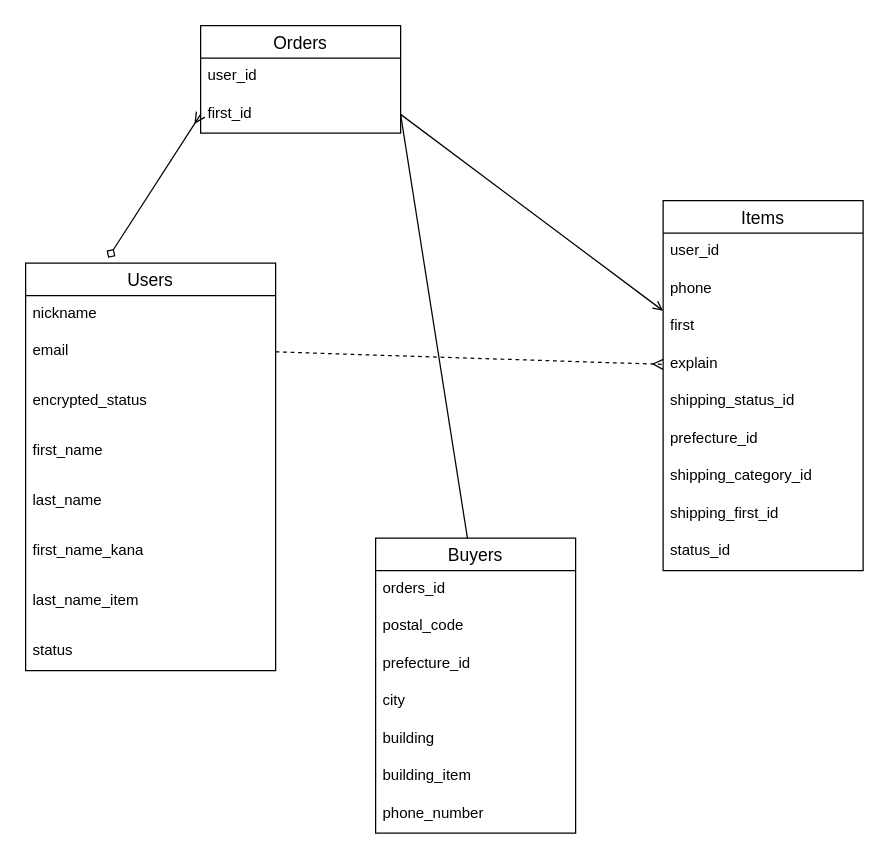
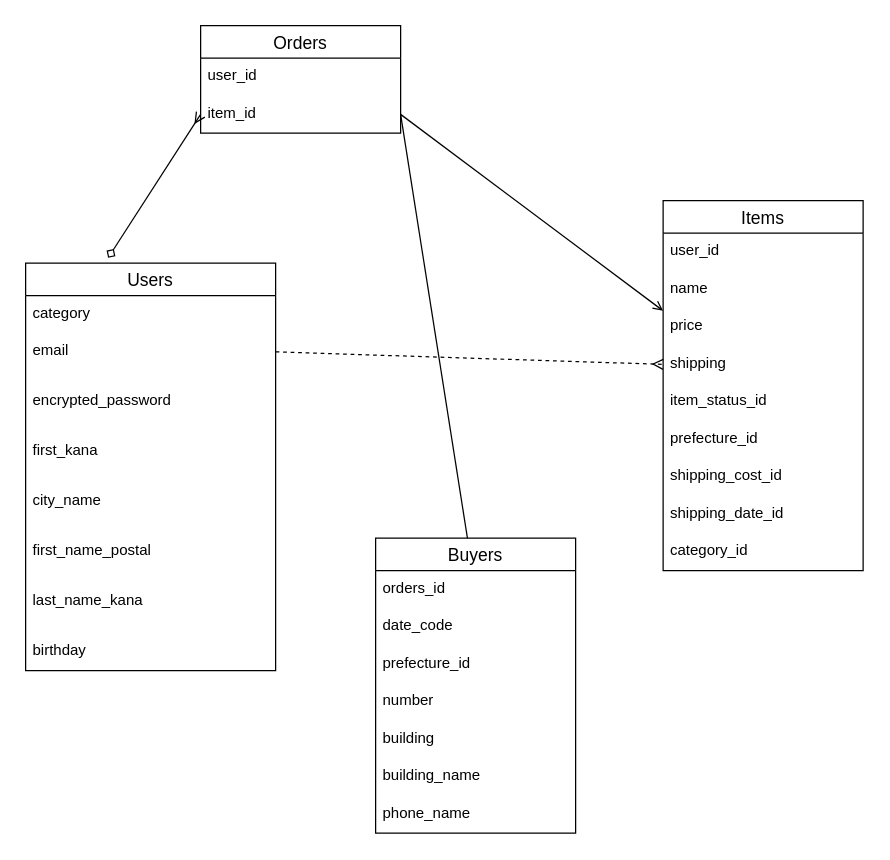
  <mxCell id="0" />
  <mxCell id="1" parent="0" />
  <mxCell id="2" value="Users" style="swimlane;fontStyle=0;childLayout=stackLayout;horizontal=1;startSize=26;horizontalStack=0;resizeParent=1;resizeParentMax=0;resizeLast=0;collapsible=1;marginBottom=0;align=center;fontSize=14;labelBorderColor=none;strokeColor=default;" vertex="1" parent="1"><mxGeometry x="20" y="210" width="200" height="326" as="geometry" /></mxCell>
- <mxCell id="3" value="nickname              " style="text;strokeColor=none;fillColor=none;spacingLeft=4;spacingRight=4;overflow=hidden;rotatable=0;points=[[0,0.5],[1,0.5]];portConstraint=eastwest;fontSize=12;labelBorderColor=none;" vertex="1" parent="2"><mxGeometry y="26" width="200" height="30" as="geometry" /></mxCell>
+ <mxCell id="3" value="category              " style="text;strokeColor=none;fillColor=none;spacingLeft=4;spacingRight=4;overflow=hidden;rotatable=0;points=[[0,0.5],[1,0.5]];portConstraint=eastwest;fontSize=12;labelBorderColor=none;" vertex="1" parent="2"><mxGeometry y="26" width="200" height="30" as="geometry" /></mxCell>
  <mxCell id="4" value="email                       " style="text;strokeColor=none;fillColor=none;spacingLeft=4;spacingRight=4;overflow=hidden;rotatable=0;points=[[0,0.5],[1,0.5]];portConstraint=eastwest;fontSize=12;labelBorderColor=none;" vertex="1" parent="2"><mxGeometry y="56" width="200" height="30" as="geometry" /></mxCell>
  <mxCell id="5" value="" style="line;strokeWidth=1;rotatable=0;dashed=0;labelPosition=right;align=left;verticalAlign=middle;spacingTop=0;spacingLeft=6;points=[];portConstraint=eastwest;labelBorderColor=none;strokeColor=none;" vertex="1" parent="2"><mxGeometry y="86" width="200" height="10" as="geometry" /></mxCell>
- <mxCell id="6" value="encrypted_status                " style="text;strokeColor=none;fillColor=none;spacingLeft=4;spacingRight=4;overflow=hidden;rotatable=0;points=[[0,0.5],[1,0.5]];portConstraint=eastwest;fontSize=12;labelBorderColor=none;" vertex="1" parent="2"><mxGeometry y="96" width="200" height="30" as="geometry" /></mxCell>
+ <mxCell id="6" value="encrypted_password                " style="text;strokeColor=none;fillColor=none;spacingLeft=4;spacingRight=4;overflow=hidden;rotatable=0;points=[[0,0.5],[1,0.5]];portConstraint=eastwest;fontSize=12;labelBorderColor=none;" vertex="1" parent="2"><mxGeometry y="96" width="200" height="30" as="geometry" /></mxCell>
  <mxCell id="7" value="" style="line;strokeWidth=1;rotatable=0;dashed=0;labelPosition=right;align=left;verticalAlign=middle;spacingTop=0;spacingLeft=6;points=[];portConstraint=eastwest;labelBorderColor=none;strokeColor=none;" vertex="1" parent="2"><mxGeometry y="126" width="200" height="10" as="geometry" /></mxCell>
- <mxCell id="8" value="first_name               " style="text;strokeColor=none;fillColor=none;spacingLeft=4;spacingRight=4;overflow=hidden;rotatable=0;points=[[0,0.5],[1,0.5]];portConstraint=eastwest;fontSize=12;labelBorderColor=none;" vertex="1" parent="2"><mxGeometry y="136" width="200" height="30" as="geometry" /></mxCell>
+ <mxCell id="8" value="first_kana               " style="text;strokeColor=none;fillColor=none;spacingLeft=4;spacingRight=4;overflow=hidden;rotatable=0;points=[[0,0.5],[1,0.5]];portConstraint=eastwest;fontSize=12;labelBorderColor=none;" vertex="1" parent="2"><mxGeometry y="136" width="200" height="30" as="geometry" /></mxCell>
  <mxCell id="9" value="" style="line;strokeWidth=1;rotatable=0;dashed=0;labelPosition=right;align=left;verticalAlign=middle;spacingTop=0;spacingLeft=6;points=[];portConstraint=eastwest;labelBorderColor=none;strokeColor=none;" vertex="1" parent="2"><mxGeometry y="166" width="200" height="10" as="geometry" /></mxCell>
- <mxCell id="10" value="last_name                 " style="text;strokeColor=none;fillColor=none;spacingLeft=4;spacingRight=4;overflow=hidden;rotatable=0;points=[[0,0.5],[1,0.5]];portConstraint=eastwest;fontSize=12;labelBorderColor=none;" vertex="1" parent="2"><mxGeometry y="176" width="200" height="30" as="geometry" /></mxCell>
+ <mxCell id="10" value="city_name                 " style="text;strokeColor=none;fillColor=none;spacingLeft=4;spacingRight=4;overflow=hidden;rotatable=0;points=[[0,0.5],[1,0.5]];portConstraint=eastwest;fontSize=12;labelBorderColor=none;" vertex="1" parent="2"><mxGeometry y="176" width="200" height="30" as="geometry" /></mxCell>
  <mxCell id="11" value="" style="line;strokeWidth=1;rotatable=0;dashed=0;labelPosition=right;align=left;verticalAlign=middle;spacingTop=0;spacingLeft=6;points=[];portConstraint=eastwest;labelBorderColor=none;strokeColor=none;" vertex="1" parent="2"><mxGeometry y="206" width="200" height="10" as="geometry" /></mxCell>
- <mxCell id="12" value="first_name_kana    " style="text;strokeColor=none;fillColor=none;spacingLeft=4;spacingRight=4;overflow=hidden;rotatable=0;points=[[0,0.5],[1,0.5]];portConstraint=eastwest;fontSize=12;labelBorderColor=none;" vertex="1" parent="2"><mxGeometry y="216" width="200" height="30" as="geometry" /></mxCell>
+ <mxCell id="12" value="first_name_postal    " style="text;strokeColor=none;fillColor=none;spacingLeft=4;spacingRight=4;overflow=hidden;rotatable=0;points=[[0,0.5],[1,0.5]];portConstraint=eastwest;fontSize=12;labelBorderColor=none;" vertex="1" parent="2"><mxGeometry y="216" width="200" height="30" as="geometry" /></mxCell>
  <mxCell id="13" value="" style="line;strokeWidth=1;rotatable=0;dashed=0;labelPosition=right;align=left;verticalAlign=middle;spacingTop=0;spacingLeft=6;points=[];portConstraint=eastwest;labelBorderColor=none;strokeColor=none;" vertex="1" parent="2"><mxGeometry y="246" width="200" height="10" as="geometry" /></mxCell>
- <mxCell id="14" value="last_name_item" style="text;strokeColor=none;fillColor=none;spacingLeft=4;spacingRight=4;overflow=hidden;rotatable=0;points=[[0,0.5],[1,0.5]];portConstraint=eastwest;fontSize=12;labelBorderColor=none;" vertex="1" parent="2"><mxGeometry y="256" width="200" height="30" as="geometry" /></mxCell>
+ <mxCell id="14" value="last_name_kana" style="text;strokeColor=none;fillColor=none;spacingLeft=4;spacingRight=4;overflow=hidden;rotatable=0;points=[[0,0.5],[1,0.5]];portConstraint=eastwest;fontSize=12;labelBorderColor=none;" vertex="1" parent="2"><mxGeometry y="256" width="200" height="30" as="geometry" /></mxCell>
  <mxCell id="15" value="" style="line;strokeWidth=1;rotatable=0;dashed=0;labelPosition=right;align=left;verticalAlign=middle;spacingTop=0;spacingLeft=6;points=[];portConstraint=eastwest;labelBorderColor=none;strokeColor=none;" vertex="1" parent="2"><mxGeometry y="286" width="200" height="10" as="geometry" /></mxCell>
- <mxCell id="16" value="status" style="text;strokeColor=none;fillColor=none;spacingLeft=4;spacingRight=4;overflow=hidden;rotatable=0;points=[[0,0.5],[1,0.5]];portConstraint=eastwest;fontSize=12;labelBorderColor=none;" vertex="1" parent="2"><mxGeometry y="296" width="200" height="30" as="geometry" /></mxCell>
+ <mxCell id="16" value="birthday" style="text;strokeColor=none;fillColor=none;spacingLeft=4;spacingRight=4;overflow=hidden;rotatable=0;points=[[0,0.5],[1,0.5]];portConstraint=eastwest;fontSize=12;labelBorderColor=none;" vertex="1" parent="2"><mxGeometry y="296" width="200" height="30" as="geometry" /></mxCell>
  <mxCell id="17" value="Items" style="swimlane;fontStyle=0;childLayout=stackLayout;horizontal=1;startSize=26;horizontalStack=0;resizeParent=1;resizeParentMax=0;resizeLast=0;collapsible=1;marginBottom=0;align=center;fontSize=14;labelBorderColor=none;strokeColor=default;" vertex="1" parent="1"><mxGeometry x="530" y="160" width="160" height="296" as="geometry" /></mxCell>
  <mxCell id="18" value="user_id" style="text;strokeColor=none;fillColor=none;spacingLeft=4;spacingRight=4;overflow=hidden;rotatable=0;points=[[0,0.5],[1,0.5]];portConstraint=eastwest;fontSize=12;labelBorderColor=none;" vertex="1" parent="17"><mxGeometry y="26" width="160" height="30" as="geometry" /></mxCell>
- <mxCell id="19" value="phone" style="text;strokeColor=none;fillColor=none;spacingLeft=4;spacingRight=4;overflow=hidden;rotatable=0;points=[[0,0.5],[1,0.5]];portConstraint=eastwest;fontSize=12;labelBorderColor=none;" vertex="1" parent="17"><mxGeometry y="56" width="160" height="30" as="geometry" /></mxCell>
- <mxCell id="20" value="first" style="text;strokeColor=none;fillColor=none;spacingLeft=4;spacingRight=4;overflow=hidden;rotatable=0;points=[[0,0.5],[1,0.5]];portConstraint=eastwest;fontSize=12;labelBorderColor=none;" vertex="1" parent="17"><mxGeometry y="86" width="160" height="30" as="geometry" /></mxCell>
- <mxCell id="21" value="explain" style="text;strokeColor=none;fillColor=none;spacingLeft=4;spacingRight=4;overflow=hidden;rotatable=0;points=[[0,0.5],[1,0.5]];portConstraint=eastwest;fontSize=12;labelBorderColor=none;" vertex="1" parent="17"><mxGeometry y="116" width="160" height="30" as="geometry" /></mxCell>
- <mxCell id="22" value="shipping_status_id" style="text;strokeColor=none;fillColor=none;spacingLeft=4;spacingRight=4;overflow=hidden;rotatable=0;points=[[0,0.5],[1,0.5]];portConstraint=eastwest;fontSize=12;labelBorderColor=none;" vertex="1" parent="17"><mxGeometry y="146" width="160" height="30" as="geometry" /></mxCell>
+ <mxCell id="19" value="name" style="text;strokeColor=none;fillColor=none;spacingLeft=4;spacingRight=4;overflow=hidden;rotatable=0;points=[[0,0.5],[1,0.5]];portConstraint=eastwest;fontSize=12;labelBorderColor=none;" vertex="1" parent="17"><mxGeometry y="56" width="160" height="30" as="geometry" /></mxCell>
+ <mxCell id="20" value="price" style="text;strokeColor=none;fillColor=none;spacingLeft=4;spacingRight=4;overflow=hidden;rotatable=0;points=[[0,0.5],[1,0.5]];portConstraint=eastwest;fontSize=12;labelBorderColor=none;" vertex="1" parent="17"><mxGeometry y="86" width="160" height="30" as="geometry" /></mxCell>
+ <mxCell id="21" value="shipping" style="text;strokeColor=none;fillColor=none;spacingLeft=4;spacingRight=4;overflow=hidden;rotatable=0;points=[[0,0.5],[1,0.5]];portConstraint=eastwest;fontSize=12;labelBorderColor=none;" vertex="1" parent="17"><mxGeometry y="116" width="160" height="30" as="geometry" /></mxCell>
+ <mxCell id="22" value="item_status_id" style="text;strokeColor=none;fillColor=none;spacingLeft=4;spacingRight=4;overflow=hidden;rotatable=0;points=[[0,0.5],[1,0.5]];portConstraint=eastwest;fontSize=12;labelBorderColor=none;" vertex="1" parent="17"><mxGeometry y="146" width="160" height="30" as="geometry" /></mxCell>
  <mxCell id="23" value="prefecture_id" style="text;strokeColor=none;fillColor=none;spacingLeft=4;spacingRight=4;overflow=hidden;rotatable=0;points=[[0,0.5],[1,0.5]];portConstraint=eastwest;fontSize=12;labelBorderColor=none;" vertex="1" parent="17"><mxGeometry y="176" width="160" height="30" as="geometry" /></mxCell>
- <mxCell id="24" value="shipping_category_id" style="text;strokeColor=none;fillColor=none;spacingLeft=4;spacingRight=4;overflow=hidden;rotatable=0;points=[[0,0.5],[1,0.5]];portConstraint=eastwest;fontSize=12;labelBorderColor=none;" vertex="1" parent="17"><mxGeometry y="206" width="160" height="30" as="geometry" /></mxCell>
- <mxCell id="25" value="shipping_first_id" style="text;strokeColor=none;fillColor=none;spacingLeft=4;spacingRight=4;overflow=hidden;rotatable=0;points=[[0,0.5],[1,0.5]];portConstraint=eastwest;fontSize=12;labelBorderColor=none;" vertex="1" parent="17"><mxGeometry y="236" width="160" height="30" as="geometry" /></mxCell>
- <mxCell id="26" value="status_id" style="text;strokeColor=none;fillColor=none;spacingLeft=4;spacingRight=4;overflow=hidden;rotatable=0;points=[[0,0.5],[1,0.5]];portConstraint=eastwest;fontSize=12;labelBorderColor=none;" vertex="1" parent="17"><mxGeometry y="266" width="160" height="30" as="geometry" /></mxCell>
+ <mxCell id="24" value="shipping_cost_id" style="text;strokeColor=none;fillColor=none;spacingLeft=4;spacingRight=4;overflow=hidden;rotatable=0;points=[[0,0.5],[1,0.5]];portConstraint=eastwest;fontSize=12;labelBorderColor=none;" vertex="1" parent="17"><mxGeometry y="206" width="160" height="30" as="geometry" /></mxCell>
+ <mxCell id="25" value="shipping_date_id" style="text;strokeColor=none;fillColor=none;spacingLeft=4;spacingRight=4;overflow=hidden;rotatable=0;points=[[0,0.5],[1,0.5]];portConstraint=eastwest;fontSize=12;labelBorderColor=none;" vertex="1" parent="17"><mxGeometry y="236" width="160" height="30" as="geometry" /></mxCell>
+ <mxCell id="26" value="category_id" style="text;strokeColor=none;fillColor=none;spacingLeft=4;spacingRight=4;overflow=hidden;rotatable=0;points=[[0,0.5],[1,0.5]];portConstraint=eastwest;fontSize=12;labelBorderColor=none;" vertex="1" parent="17"><mxGeometry y="266" width="160" height="30" as="geometry" /></mxCell>
  <mxCell id="27" value="Orders" style="swimlane;fontStyle=0;childLayout=stackLayout;horizontal=1;startSize=26;horizontalStack=0;resizeParent=1;resizeParentMax=0;resizeLast=0;collapsible=1;marginBottom=0;align=center;fontSize=14;labelBorderColor=none;strokeColor=default;" vertex="1" parent="1"><mxGeometry x="160" y="20" width="160" height="86" as="geometry" /></mxCell>
  <mxCell id="28" value="user_id" style="text;strokeColor=none;fillColor=none;spacingLeft=4;spacingRight=4;overflow=hidden;rotatable=0;points=[[0,0.5],[1,0.5]];portConstraint=eastwest;fontSize=12;labelBorderColor=none;" vertex="1" parent="27"><mxGeometry y="26" width="160" height="30" as="geometry" /></mxCell>
- <mxCell id="29" value="first_id" style="text;strokeColor=none;fillColor=none;spacingLeft=4;spacingRight=4;overflow=hidden;rotatable=0;points=[[0,0.5],[1,0.5]];portConstraint=eastwest;fontSize=12;labelBorderColor=none;" vertex="1" parent="27"><mxGeometry y="56" width="160" height="30" as="geometry" /></mxCell>
+ <mxCell id="29" value="item_id" style="text;strokeColor=none;fillColor=none;spacingLeft=4;spacingRight=4;overflow=hidden;rotatable=0;points=[[0,0.5],[1,0.5]];portConstraint=eastwest;fontSize=12;labelBorderColor=none;" vertex="1" parent="27"><mxGeometry y="56" width="160" height="30" as="geometry" /></mxCell>
  <mxCell id="30" style="edgeStyle=none;rounded=1;jumpSize=6;html=1;exitX=0;exitY=0.5;exitDx=0;exitDy=0;entryX=0.33;entryY=-0.013;entryDx=0;entryDy=0;entryPerimeter=0;endArrow=diamond;endFill=0;startSize=6;targetPerimeterSpacing=0;strokeColor=default;strokeWidth=1;startArrow=ERmany;startFill=0;" edge="1" parent="1" source="29" target="2"><mxGeometry relative="1" as="geometry" /></mxCell>
  <mxCell id="31" style="edgeStyle=none;rounded=1;jumpSize=6;html=1;exitX=1;exitY=0.5;exitDx=0;exitDy=0;startArrow=none;startFill=0;endArrow=open;endFill=0;startSize=6;targetPerimeterSpacing=0;strokeColor=default;strokeWidth=1;" edge="1" parent="1" source="29" target="17"><mxGeometry relative="1" as="geometry" /></mxCell>
  <mxCell id="32" style="edgeStyle=none;rounded=1;jumpSize=6;html=1;exitX=1;exitY=0.5;exitDx=0;exitDy=0;startArrow=none;startFill=0;endArrow=none;endFill=0;startSize=6;targetPerimeterSpacing=0;strokeColor=default;strokeWidth=1;" edge="1" parent="1" source="29"><mxGeometry relative="1" as="geometry"><mxPoint x="373.761" y="432" as="targetPoint" /></mxGeometry></mxCell>
  <mxCell id="33" style="edgeStyle=none;rounded=1;jumpSize=6;html=1;exitX=1;exitY=0.5;exitDx=0;exitDy=0;entryX=0;entryY=0.5;entryDx=0;entryDy=0;startArrow=none;startFill=0;endArrow=ERmany;endFill=0;startSize=6;targetPerimeterSpacing=0;strokeColor=default;strokeWidth=1;dashed=1;" edge="1" parent="1" source="4" target="21"><mxGeometry relative="1" as="geometry" /></mxCell>
  <mxCell id="34" value="Buyers" style="swimlane;fontStyle=0;childLayout=stackLayout;horizontal=1;startSize=26;horizontalStack=0;resizeParent=1;resizeParentMax=0;resizeLast=0;collapsible=1;marginBottom=0;align=center;fontSize=14;labelBorderColor=none;strokeColor=default;" vertex="1" parent="1"><mxGeometry x="300" y="430" width="160" height="236" as="geometry" /></mxCell>
  <mxCell id="35" value="orders_id" style="text;strokeColor=none;fillColor=none;spacingLeft=4;spacingRight=4;overflow=hidden;rotatable=0;points=[[0,0.5],[1,0.5]];portConstraint=eastwest;fontSize=12;labelBorderColor=none;" vertex="1" parent="34"><mxGeometry y="26" width="160" height="30" as="geometry" /></mxCell>
- <mxCell id="36" value="postal_code" style="text;strokeColor=none;fillColor=none;spacingLeft=4;spacingRight=4;overflow=hidden;rotatable=0;points=[[0,0.5],[1,0.5]];portConstraint=eastwest;fontSize=12;labelBorderColor=none;" vertex="1" parent="34"><mxGeometry y="56" width="160" height="30" as="geometry" /></mxCell>
+ <mxCell id="36" value="date_code" style="text;strokeColor=none;fillColor=none;spacingLeft=4;spacingRight=4;overflow=hidden;rotatable=0;points=[[0,0.5],[1,0.5]];portConstraint=eastwest;fontSize=12;labelBorderColor=none;" vertex="1" parent="34"><mxGeometry y="56" width="160" height="30" as="geometry" /></mxCell>
  <mxCell id="37" value="prefecture_id" style="text;strokeColor=none;fillColor=none;spacingLeft=4;spacingRight=4;overflow=hidden;rotatable=0;points=[[0,0.5],[1,0.5]];portConstraint=eastwest;fontSize=12;labelBorderColor=none;" vertex="1" parent="34"><mxGeometry y="86" width="160" height="30" as="geometry" /></mxCell>
- <mxCell id="38" value="city" style="text;strokeColor=none;fillColor=none;spacingLeft=4;spacingRight=4;overflow=hidden;rotatable=0;points=[[0,0.5],[1,0.5]];portConstraint=eastwest;fontSize=12;labelBorderColor=none;" vertex="1" parent="34"><mxGeometry y="116" width="160" height="30" as="geometry" /></mxCell>
+ <mxCell id="38" value="number" style="text;strokeColor=none;fillColor=none;spacingLeft=4;spacingRight=4;overflow=hidden;rotatable=0;points=[[0,0.5],[1,0.5]];portConstraint=eastwest;fontSize=12;labelBorderColor=none;" vertex="1" parent="34"><mxGeometry y="116" width="160" height="30" as="geometry" /></mxCell>
  <mxCell id="39" value="building" style="text;strokeColor=none;fillColor=none;spacingLeft=4;spacingRight=4;overflow=hidden;rotatable=0;points=[[0,0.5],[1,0.5]];portConstraint=eastwest;fontSize=12;labelBorderColor=none;" vertex="1" parent="34"><mxGeometry y="146" width="160" height="30" as="geometry" /></mxCell>
- <mxCell id="40" value="building_item" style="text;strokeColor=none;fillColor=none;spacingLeft=4;spacingRight=4;overflow=hidden;rotatable=0;points=[[0,0.5],[1,0.5]];portConstraint=eastwest;fontSize=12;labelBorderColor=none;" vertex="1" parent="34"><mxGeometry y="176" width="160" height="30" as="geometry" /></mxCell>
- <mxCell id="41" value="phone_number" style="text;strokeColor=none;fillColor=none;spacingLeft=4;spacingRight=4;overflow=hidden;rotatable=0;points=[[0,0.5],[1,0.5]];portConstraint=eastwest;fontSize=12;labelBorderColor=none;" vertex="1" parent="34"><mxGeometry y="206" width="160" height="30" as="geometry" /></mxCell>
+ <mxCell id="40" value="building_name" style="text;strokeColor=none;fillColor=none;spacingLeft=4;spacingRight=4;overflow=hidden;rotatable=0;points=[[0,0.5],[1,0.5]];portConstraint=eastwest;fontSize=12;labelBorderColor=none;" vertex="1" parent="34"><mxGeometry y="176" width="160" height="30" as="geometry" /></mxCell>
+ <mxCell id="41" value="phone_name" style="text;strokeColor=none;fillColor=none;spacingLeft=4;spacingRight=4;overflow=hidden;rotatable=0;points=[[0,0.5],[1,0.5]];portConstraint=eastwest;fontSize=12;labelBorderColor=none;" vertex="1" parent="34"><mxGeometry y="206" width="160" height="30" as="geometry" /></mxCell>
